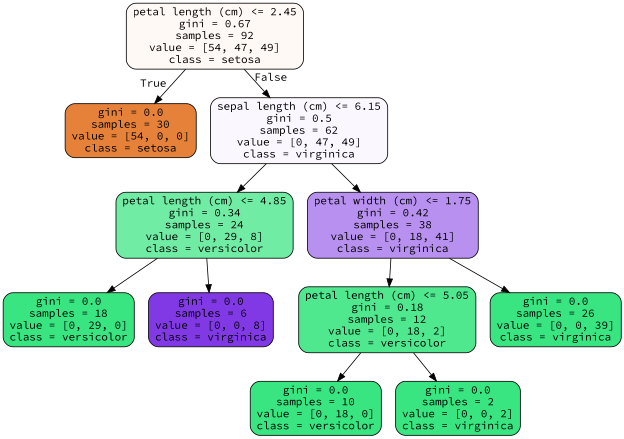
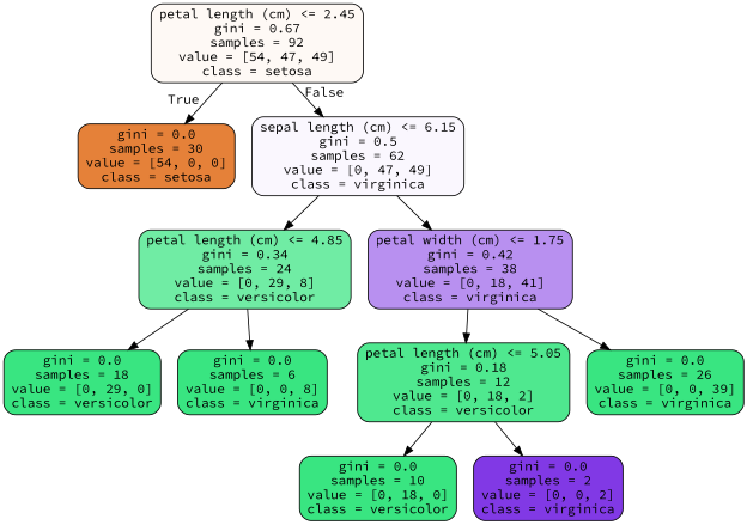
  digraph {
    fontname="Source Code Pro"
    node [color=black fillcolor="#39e581" fontname="Source Code Pro" shape=box style="filled, rounded"]
    edge [fontname="Source Code Pro"]
    n1 [fillcolor="#fef9f5" label="petal length (cm) <= 2.45\ngini = 0.67\nsamples = 92\nvalue = [54, 47, 49]\nclass = setosa"]
    n2 [fillcolor="#e58139" label="gini = 0.0\nsamples = 30\nvalue = [54, 0, 0]\nclass = setosa"]
    n3 [fillcolor="#faf7fe" label="sepal length (cm) <= 6.15\ngini = 0.5\nsamples = 62\nvalue = [0, 47, 49]\nclass = virginica"]
    n4 [fillcolor="#70eca4" label="petal length (cm) <= 4.85\ngini = 0.34\nsamples = 24\nvalue = [0, 29, 8]\nclass = versicolor"]
    n5 [fillcolor="#b890f0" label="petal width (cm) <= 1.75\ngini = 0.42\nsamples = 38\nvalue = [0, 18, 41]\nclass = virginica"]
    n6 [label="gini = 0.0\nsamples = 18\nvalue = [0, 29, 0]\nclass = versicolor"]
-   n7 [fillcolor="#8139e5" label="gini = 0.0\nsamples = 6\nvalue = [0, 0, 8]\nclass = virginica"]
+   n7 [label="gini = 0.0\nsamples = 6\nvalue = [0, 0, 8]\nclass = virginica"]
    n8 [fillcolor="#4fe88f" label="petal length (cm) <= 5.05\ngini = 0.18\nsamples = 12\nvalue = [0, 18, 2]\nclass = versicolor"]
    n9 [label="gini = 0.0\nsamples = 26\nvalue = [0, 0, 39]\nclass = virginica"]
    n10 [label="gini = 0.0\nsamples = 10\nvalue = [0, 18, 0]\nclass = versicolor"]
-   n11 [label="gini = 0.0\nsamples = 2\nvalue = [0, 0, 2]\nclass = virginica"]
+   n11 [fillcolor="#8139e5" label="gini = 0.0\nsamples = 2\nvalue = [0, 0, 2]\nclass = virginica"]
    n1 -> n2 [headlabel=True labelangle=45 labeldistance=2.5]
    n1 -> n3 [headlabel=False labelangle=-45 labeldistance=2.5]
    n3 -> n4
    n3 -> n5
    n4 -> n6
    n4 -> n7
    n5 -> n8
    n5 -> n9
    n8 -> n10
    n8 -> n11
  }
